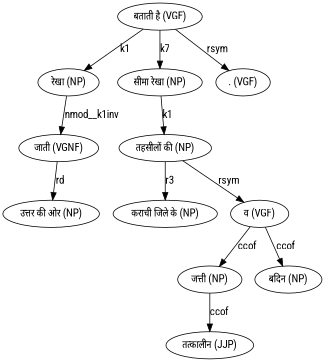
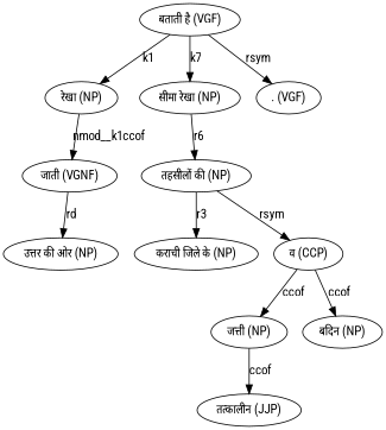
  digraph {
    fontname="Roboto Condensed"
    node [fontname="Roboto Condensed"]
    edge [fontname="Roboto Condensed"]
    n1 [label="उत्तर की ओर (NP)"]
    n2 [label="जाती (VGNF)"]
    n3 [label="रेखा (NP)"]
    n4 [label="कराची जिले के (NP)"]
    n5 [label="तत्कालीन (JJP)"]
    n6 [label="जत्ती (NP)"]
-   n7 [label="व (VGF)"]
+   n7 [label="व (CCP)"]
    n8 [label="बदिन (NP)"]
    n9 [label="तहसीलों की (NP)"]
    n10 [label="सीमा रेखा (NP)"]
    n11 [label="बताती है (VGF)"]
    n12 [label=". (VGF)"]
    n2 -> n1 [label=rd]
-   n3 -> n2 [label=nmod__k1inv]
+   n3 -> n2 [label=nmod__k1ccof]
    n6 -> n5 [label=ccof]
    n7 -> n6 [label=ccof]
    n7 -> n8 [label=ccof]
    n9 -> n4 [label=r3]
    n9 -> n7 [label=rsym]
-   n10 -> n9 [label=k1]
+   n10 -> n9 [label=r6]
    n11 -> n3 [label=k1]
    n11 -> n10 [label=k7]
    n11 -> n12 [label=rsym]
  }
